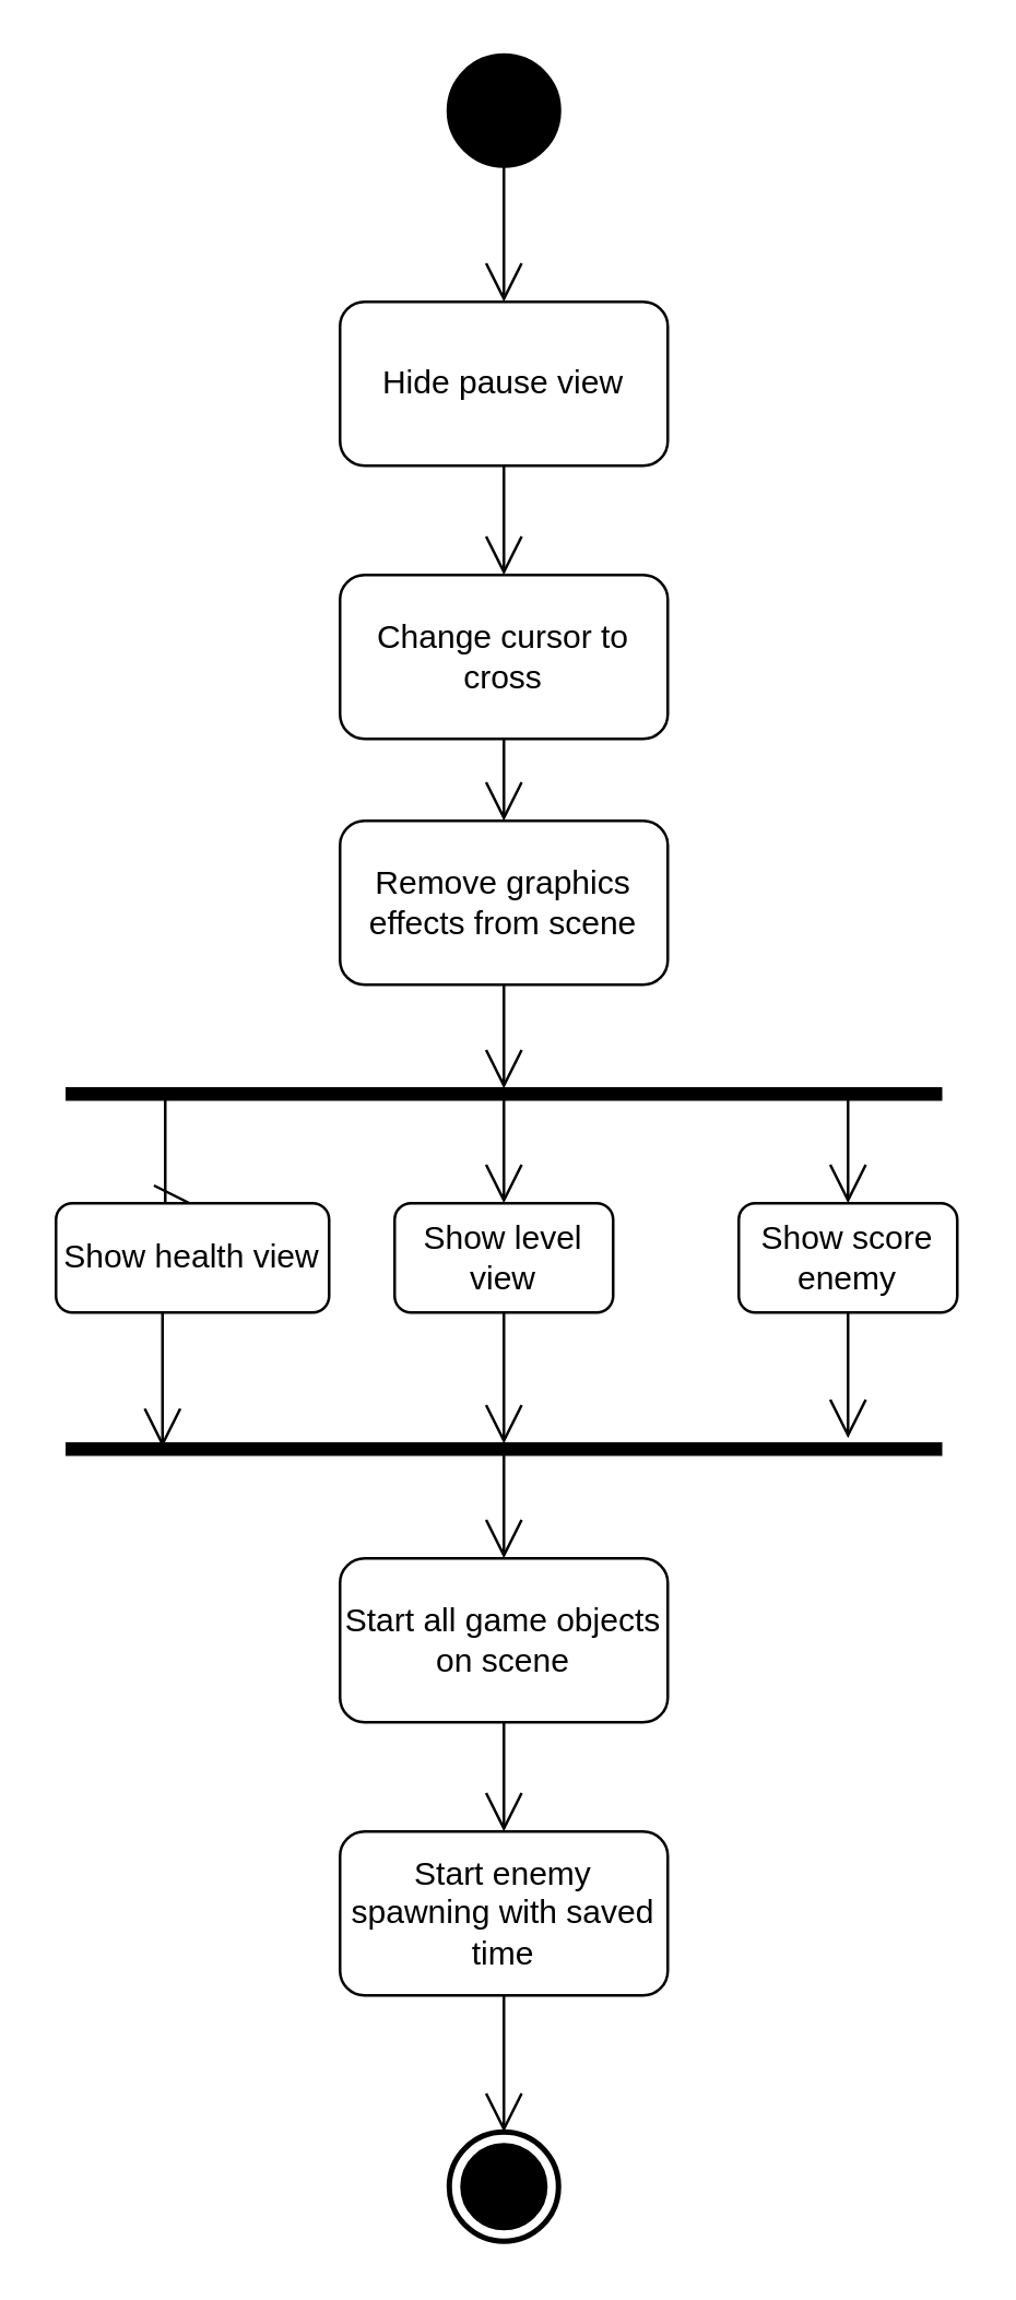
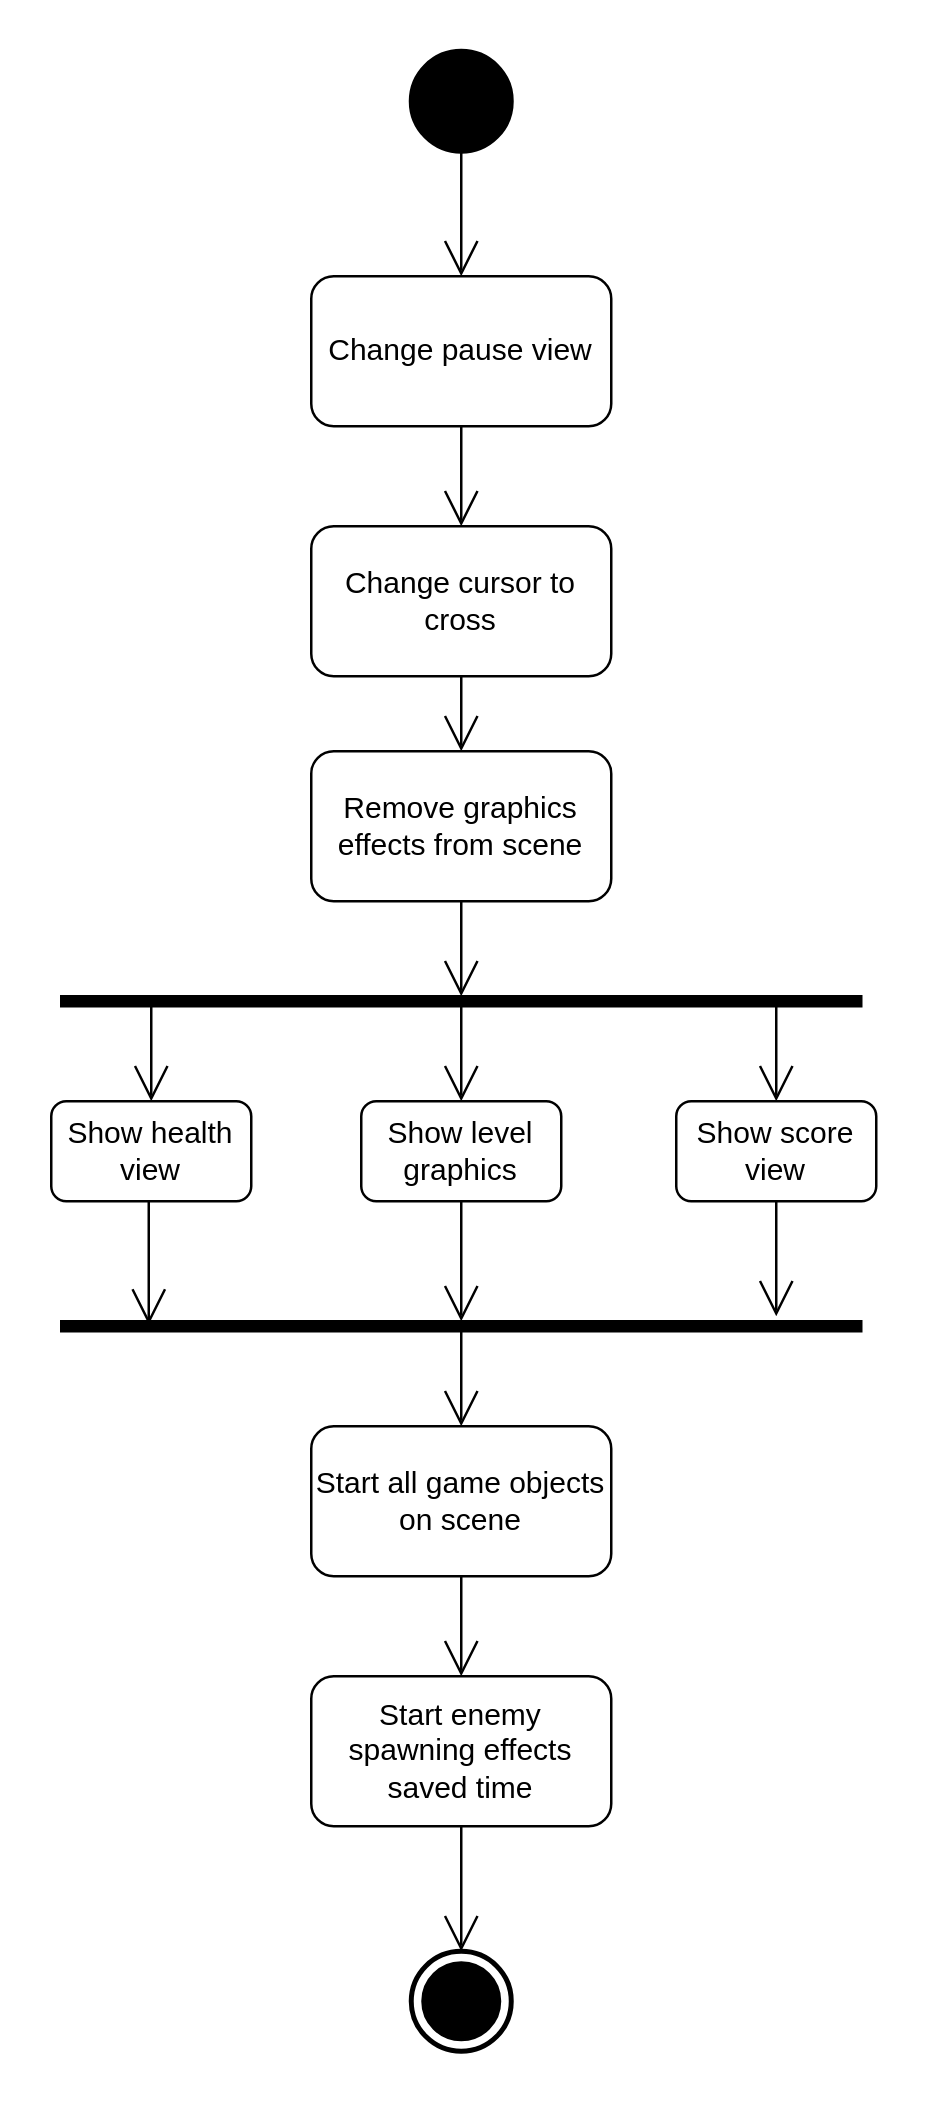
  <mxCell id="0" />
  <mxCell id="1" parent="0" />
  <mxCell id="2" style="edgeStyle=orthogonalEdgeStyle;rounded=0;orthogonalLoop=1;jettySize=auto;html=1;entryX=0.5;entryY=0;entryDx=0;entryDy=0;endArrow=open;endFill=0;endSize=12;" parent="1" source="3" target="5" edge="1"><mxGeometry relative="1" as="geometry"><mxPoint x="184" y="100" as="targetPoint" /></mxGeometry></mxCell>
  <mxCell id="3" value="" style="shape=ellipse;html=1;fillColor=#000000;strokeWidth=2;verticalLabelPosition=bottom;verticalAlignment=top;perimeter=ellipsePerimeter;" parent="1" vertex="1"><mxGeometry x="164" y="20" width="40" height="40" as="geometry" /></mxCell>
  <mxCell id="4" style="edgeStyle=orthogonalEdgeStyle;rounded=0;orthogonalLoop=1;jettySize=auto;html=1;entryX=0.5;entryY=0;entryDx=0;entryDy=0;endArrow=open;endFill=0;endSize=12;" parent="1" source="5" target="7" edge="1"><mxGeometry relative="1" as="geometry" /></mxCell>
- <mxCell id="5" value="Hide pause view" style="shape=rect;html=1;rounded=1;whiteSpace=wrap;align=center;" parent="1" vertex="1"><mxGeometry x="124" y="110" width="120" height="60" as="geometry" /></mxCell>
+ <mxCell id="5" value="Change pause view" style="shape=rect;html=1;rounded=1;whiteSpace=wrap;align=center;" parent="1" vertex="1"><mxGeometry x="124" y="110" width="120" height="60" as="geometry" /></mxCell>
  <mxCell id="6" style="edgeStyle=orthogonalEdgeStyle;rounded=0;orthogonalLoop=1;jettySize=auto;html=1;entryX=0.5;entryY=0;entryDx=0;entryDy=0;endArrow=open;endFill=0;endSize=12;" parent="1" source="7" target="9" edge="1"><mxGeometry relative="1" as="geometry" /></mxCell>
  <mxCell id="7" value="Change cursor to cross" style="shape=rect;html=1;rounded=1;whiteSpace=wrap;align=center;" parent="1" vertex="1"><mxGeometry x="124" y="210" width="120" height="60" as="geometry" /></mxCell>
  <mxCell id="8" style="edgeStyle=orthogonalEdgeStyle;rounded=0;orthogonalLoop=1;jettySize=auto;html=1;entryX=0;entryY=0.5;entryDx=0;entryDy=0;endArrow=open;endFill=0;endSize=12;" parent="1" source="9" target="18" edge="1"><mxGeometry relative="1" as="geometry" /></mxCell>
  <mxCell id="9" value="Remove graphics effects from scene" style="shape=rect;html=1;rounded=1;whiteSpace=wrap;align=center;" parent="1" vertex="1"><mxGeometry x="124" y="300" width="120" height="60" as="geometry" /></mxCell>
  <mxCell id="10" style="edgeStyle=orthogonalEdgeStyle;rounded=0;orthogonalLoop=1;jettySize=auto;html=1;entryX=0.5;entryY=0;entryDx=0;entryDy=0;endArrow=open;endFill=0;endSize=12;" parent="1" source="11" target="13" edge="1"><mxGeometry relative="1" as="geometry" /></mxCell>
  <mxCell id="11" value="Start all game objects on scene" style="shape=rect;html=1;rounded=1;whiteSpace=wrap;align=center;" parent="1" vertex="1"><mxGeometry x="124" y="570" width="120" height="60" as="geometry" /></mxCell>
  <mxCell id="12" style="edgeStyle=orthogonalEdgeStyle;rounded=0;orthogonalLoop=1;jettySize=auto;html=1;entryX=0.5;entryY=0;entryDx=0;entryDy=0;entryPerimeter=0;endArrow=open;endFill=0;endSize=12;" parent="1" source="13" target="14" edge="1"><mxGeometry relative="1" as="geometry" /></mxCell>
- <mxCell id="13" value="Start enemy spawning with saved time" style="shape=rect;html=1;rounded=1;whiteSpace=wrap;align=center;" parent="1" vertex="1"><mxGeometry x="124" y="670" width="120" height="60" as="geometry" /></mxCell>
+ <mxCell id="13" value="Start enemy spawning effects saved time" style="shape=rect;html=1;rounded=1;whiteSpace=wrap;align=center;" parent="1" vertex="1"><mxGeometry x="124" y="670" width="120" height="60" as="geometry" /></mxCell>
  <mxCell id="14" value="" style="html=1;shape=mxgraph.sysml.actFinal;strokeWidth=2;verticalLabelPosition=bottom;verticalAlignment=top;" parent="1" vertex="1"><mxGeometry x="164" y="780" width="40" height="40" as="geometry" /></mxCell>
  <mxCell id="15" style="edgeStyle=elbowEdgeStyle;rounded=0;orthogonalLoop=1;jettySize=auto;html=1;entryX=0.5;entryY=0;entryDx=0;entryDy=0;endArrow=open;endFill=0;endSize=12;" parent="1" source="18" target="22" edge="1"><mxGeometry relative="1" as="geometry"><Array as="points"><mxPoint x="60" y="400" /></Array></mxGeometry></mxCell>
  <mxCell id="16" style="edgeStyle=elbowEdgeStyle;rounded=0;orthogonalLoop=1;jettySize=auto;html=1;entryX=0.5;entryY=0;entryDx=0;entryDy=0;endArrow=open;endFill=0;endSize=12;" parent="1" source="18" target="24" edge="1"><mxGeometry relative="1" as="geometry" /></mxCell>
  <mxCell id="17" style="edgeStyle=elbowEdgeStyle;rounded=0;orthogonalLoop=1;jettySize=auto;html=1;entryX=0.5;entryY=0;entryDx=0;entryDy=0;endArrow=open;endFill=0;endSize=12;" parent="1" source="18" target="26" edge="1"><mxGeometry relative="1" as="geometry"><Array as="points"><mxPoint x="310" y="400" /></Array></mxGeometry></mxCell>
  <mxCell id="18" value="" style="shape=rect;html=1;fillColor=#000000;verticalLabelPosition=bottom;verticalAlignment=top;rotation=90;" parent="1" vertex="1"><mxGeometry x="182" y="240" width="4" height="320" as="geometry" /></mxCell>
  <mxCell id="19" style="edgeStyle=elbowEdgeStyle;rounded=0;orthogonalLoop=1;jettySize=auto;html=1;entryX=0.5;entryY=0;entryDx=0;entryDy=0;endArrow=open;endFill=0;endSize=12;" parent="1" source="20" target="11" edge="1"><mxGeometry relative="1" as="geometry" /></mxCell>
  <mxCell id="20" value="" style="shape=rect;html=1;fillColor=#000000;verticalLabelPosition=bottom;verticalAlignment=top;rotation=90;" parent="1" vertex="1"><mxGeometry x="182" y="370" width="4" height="320" as="geometry" /></mxCell>
  <mxCell id="21" style="edgeStyle=elbowEdgeStyle;rounded=0;orthogonalLoop=1;jettySize=auto;html=1;entryX=0.333;entryY=0.892;entryDx=0;entryDy=0;entryPerimeter=0;endArrow=open;endFill=0;endSize=12;" parent="1" source="22" target="20" edge="1"><mxGeometry relative="1" as="geometry" /></mxCell>
- <mxCell id="22" value="Show health view" style="shape=rect;html=1;rounded=1;whiteSpace=wrap;align=center;" parent="1" vertex="1"><mxGeometry x="20" y="440" width="100" height="40" as="geometry" /></mxCell>
+ <mxCell id="22" value="Show health view" style="shape=rect;html=1;rounded=1;whiteSpace=wrap;align=center;" parent="1" vertex="1"><mxGeometry x="20" y="440" width="80" height="40" as="geometry" /></mxCell>
  <mxCell id="23" style="edgeStyle=elbowEdgeStyle;rounded=0;orthogonalLoop=1;jettySize=auto;html=1;entryX=0;entryY=0.5;entryDx=0;entryDy=0;endArrow=open;endFill=0;endSize=12;" parent="1" source="24" target="20" edge="1"><mxGeometry relative="1" as="geometry" /></mxCell>
- <mxCell id="24" value="Show level view" style="shape=rect;html=1;rounded=1;whiteSpace=wrap;align=center;" parent="1" vertex="1"><mxGeometry x="144" y="440" width="80" height="40" as="geometry" /></mxCell>
+ <mxCell id="24" value="Show level graphics" style="shape=rect;html=1;rounded=1;whiteSpace=wrap;align=center;" parent="1" vertex="1"><mxGeometry x="144" y="440" width="80" height="40" as="geometry" /></mxCell>
  <mxCell id="25" style="edgeStyle=elbowEdgeStyle;rounded=0;orthogonalLoop=1;jettySize=auto;html=1;entryX=-0.5;entryY=0.106;entryDx=0;entryDy=0;entryPerimeter=0;endArrow=open;endFill=0;endSize=12;" parent="1" source="26" target="20" edge="1"><mxGeometry relative="1" as="geometry" /></mxCell>
- <mxCell id="26" value="Show score enemy" style="shape=rect;html=1;rounded=1;whiteSpace=wrap;align=center;" parent="1" vertex="1"><mxGeometry x="270" y="440" width="80" height="40" as="geometry" /></mxCell>
+ <mxCell id="26" value="Show score view" style="shape=rect;html=1;rounded=1;whiteSpace=wrap;align=center;" parent="1" vertex="1"><mxGeometry x="270" y="440" width="80" height="40" as="geometry" /></mxCell>
